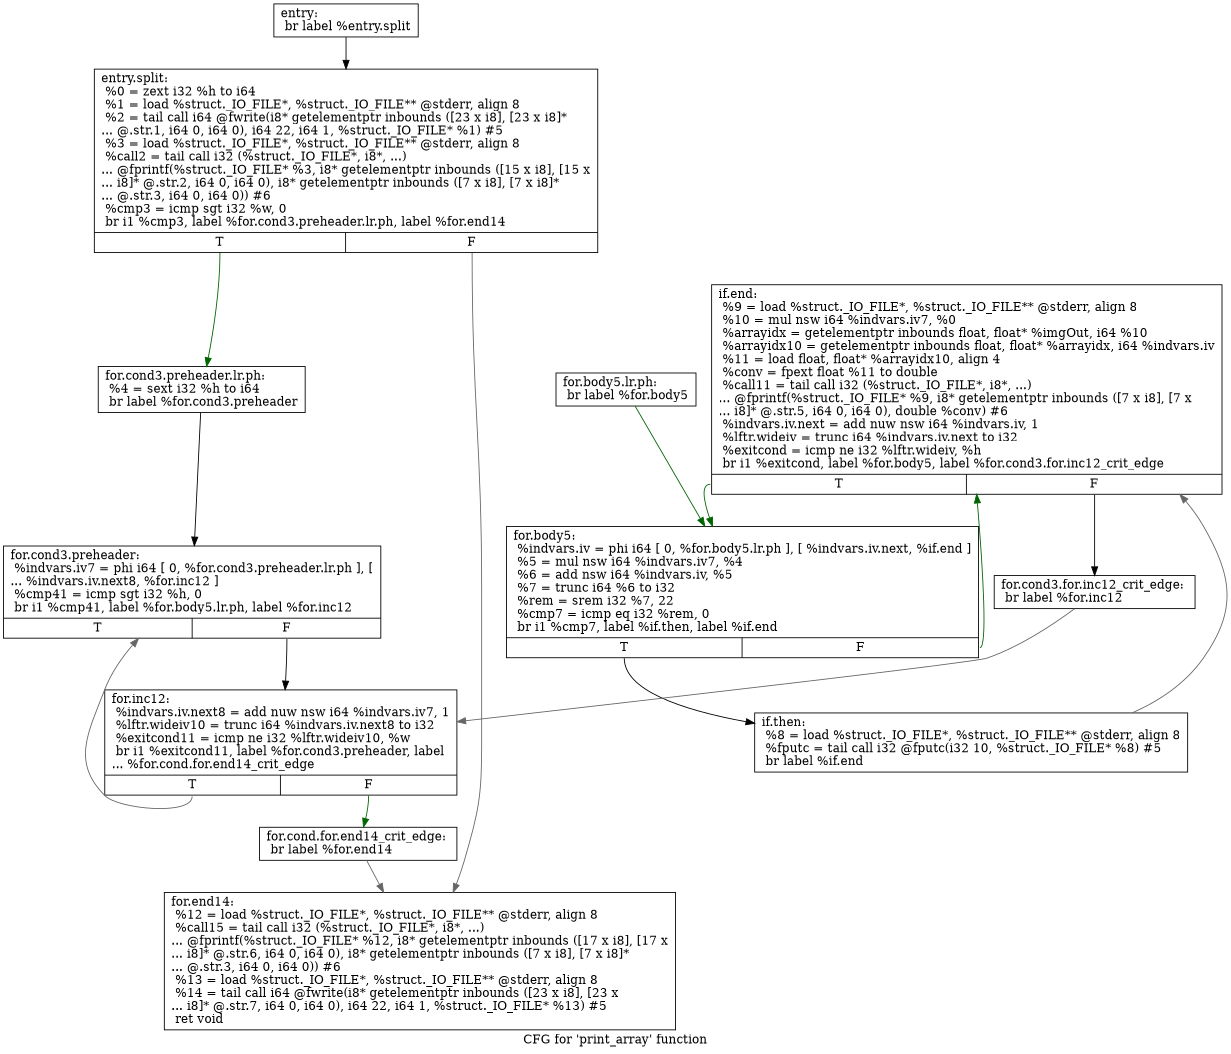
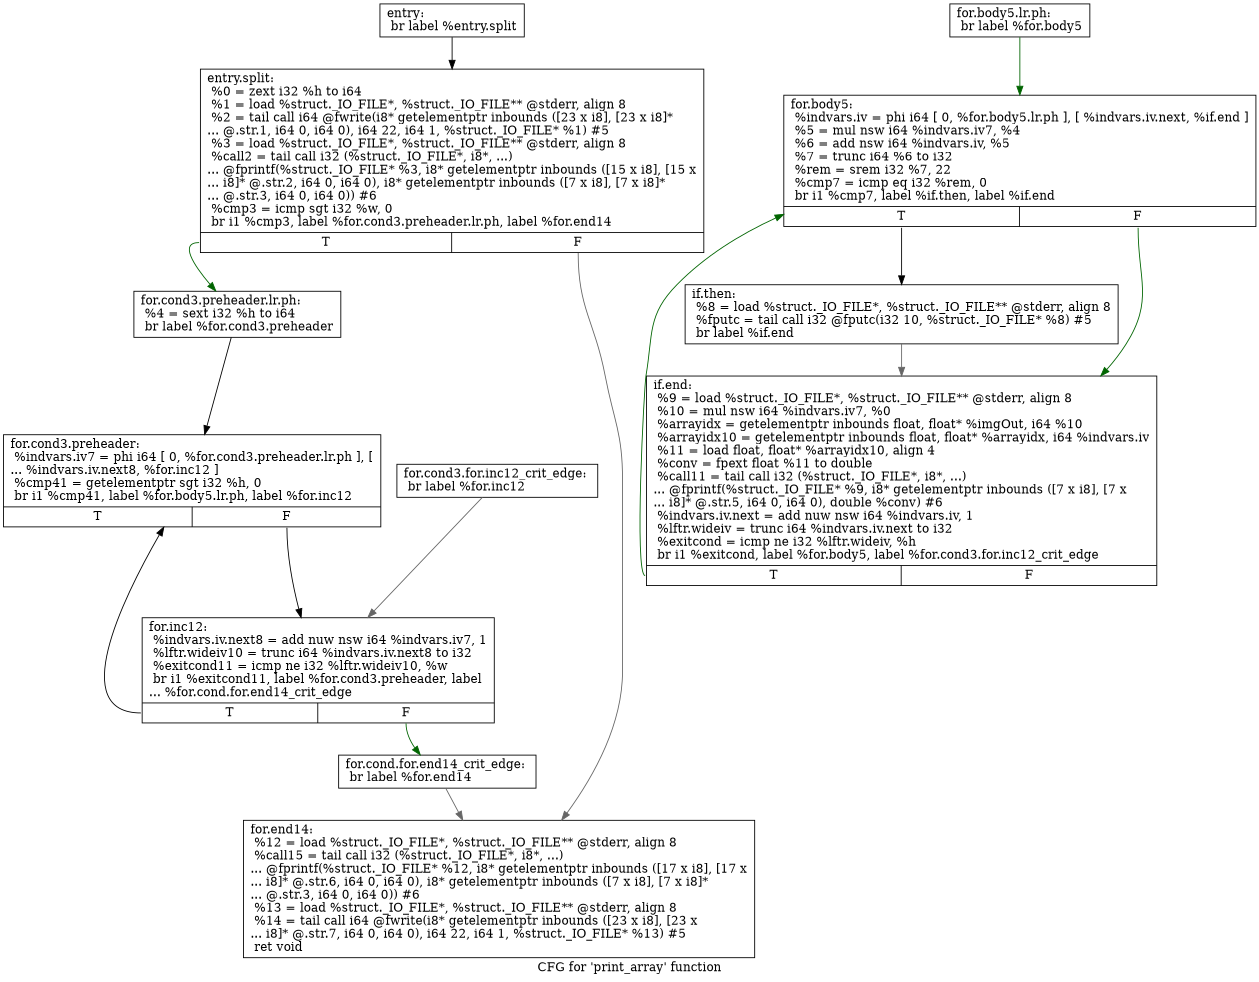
  digraph {
    label="CFG for 'print_array' function"
    node [shape=record]
    edge [color=black]
    n1 [label="{entry:\l  br label %entry.split\l}"]
    n2 [label="{entry.split:                                      \l  %0 = zext i32 %h to i64\l  %1 = load %struct._IO_FILE*, %struct._IO_FILE** @stderr, align 8\l  %2 = tail call i64 @fwrite(i8* getelementptr inbounds ([23 x i8], [23 x i8]*\l... @.str.1, i64 0, i64 0), i64 22, i64 1, %struct._IO_FILE* %1) #5\l  %3 = load %struct._IO_FILE*, %struct._IO_FILE** @stderr, align 8\l  %call2 = tail call i32 (%struct._IO_FILE*, i8*, ...)\l... @fprintf(%struct._IO_FILE* %3, i8* getelementptr inbounds ([15 x i8], [15 x\l... i8]* @.str.2, i64 0, i64 0), i8* getelementptr inbounds ([7 x i8], [7 x i8]*\l... @.str.3, i64 0, i64 0)) #6\l  %cmp3 = icmp sgt i32 %w, 0\l  br i1 %cmp3, label %for.cond3.preheader.lr.ph, label %for.end14\l|{<s0>T|<s1>F}}"]
    n3 [label="{for.cond3.preheader.lr.ph:                        \l  %4 = sext i32 %h to i64\l  br label %for.cond3.preheader\l}"]
    n4 [label="{for.end14:                                        \l  %12 = load %struct._IO_FILE*, %struct._IO_FILE** @stderr, align 8\l  %call15 = tail call i32 (%struct._IO_FILE*, i8*, ...)\l... @fprintf(%struct._IO_FILE* %12, i8* getelementptr inbounds ([17 x i8], [17 x\l... i8]* @.str.6, i64 0, i64 0), i8* getelementptr inbounds ([7 x i8], [7 x i8]*\l... @.str.3, i64 0, i64 0)) #6\l  %13 = load %struct._IO_FILE*, %struct._IO_FILE** @stderr, align 8\l  %14 = tail call i64 @fwrite(i8* getelementptr inbounds ([23 x i8], [23 x\l... i8]* @.str.7, i64 0, i64 0), i64 22, i64 1, %struct._IO_FILE* %13) #5\l  ret void\l}"]
-   n5 [label="{for.cond3.preheader:                              \l  %indvars.iv7 = phi i64 [ 0, %for.cond3.preheader.lr.ph ], [\l... %indvars.iv.next8, %for.inc12 ]\l  %cmp41 = icmp sgt i32 %h, 0\l  br i1 %cmp41, label %for.body5.lr.ph, label %for.inc12\l|{<s0>T|<s1>F}}"]
+   n5 [label="{for.cond3.preheader:                              \l  %indvars.iv7 = phi i64 [ 0, %for.cond3.preheader.lr.ph ], [\l... %indvars.iv.next8, %for.inc12 ]\l  %cmp41 = getelementptr sgt i32 %h, 0\l  br i1 %cmp41, label %for.body5.lr.ph, label %for.inc12\l|{<s0>T|<s1>F}}"]
    n6 [label="{for.inc12:                                        \l  %indvars.iv.next8 = add nuw nsw i64 %indvars.iv7, 1\l  %lftr.wideiv10 = trunc i64 %indvars.iv.next8 to i32\l  %exitcond11 = icmp ne i32 %lftr.wideiv10, %w\l  br i1 %exitcond11, label %for.cond3.preheader, label\l... %for.cond.for.end14_crit_edge\l|{<s0>T|<s1>F}}"]
    n7 [label="{for.body5.lr.ph:                                  \l  br label %for.body5\l}"]
    n8 [label="{for.body5:                                        \l  %indvars.iv = phi i64 [ 0, %for.body5.lr.ph ], [ %indvars.iv.next, %if.end ]\l  %5 = mul nsw i64 %indvars.iv7, %4\l  %6 = add nsw i64 %indvars.iv, %5\l  %7 = trunc i64 %6 to i32\l  %rem = srem i32 %7, 22\l  %cmp7 = icmp eq i32 %rem, 0\l  br i1 %cmp7, label %if.then, label %if.end\l|{<s0>T|<s1>F}}"]
    n9 [label="{for.cond.for.end14_crit_edge:                     \l  br label %for.end14\l}"]
    n10 [label="{if.then:                                          \l  %8 = load %struct._IO_FILE*, %struct._IO_FILE** @stderr, align 8\l  %fputc = tail call i32 @fputc(i32 10, %struct._IO_FILE* %8) #5\l  br label %if.end\l}"]
    n11 [label="{if.end:                                           \l  %9 = load %struct._IO_FILE*, %struct._IO_FILE** @stderr, align 8\l  %10 = mul nsw i64 %indvars.iv7, %0\l  %arrayidx = getelementptr inbounds float, float* %imgOut, i64 %10\l  %arrayidx10 = getelementptr inbounds float, float* %arrayidx, i64 %indvars.iv\l  %11 = load float, float* %arrayidx10, align 4\l  %conv = fpext float %11 to double\l  %call11 = tail call i32 (%struct._IO_FILE*, i8*, ...)\l... @fprintf(%struct._IO_FILE* %9, i8* getelementptr inbounds ([7 x i8], [7 x\l... i8]* @.str.5, i64 0, i64 0), double %conv) #6\l  %indvars.iv.next = add nuw nsw i64 %indvars.iv, 1\l  %lftr.wideiv = trunc i64 %indvars.iv.next to i32\l  %exitcond = icmp ne i32 %lftr.wideiv, %h\l  br i1 %exitcond, label %for.body5, label %for.cond3.for.inc12_crit_edge\l|{<s0>T|<s1>F}}"]
    n12 [label="{for.cond3.for.inc12_crit_edge:                    \l  br label %for.inc12\l}"]
    n1 -> n2
    n2 -> n3 [color=darkgreen tailport=s0]
    n2 -> n4 [color=gray40 tailport=s1]
    n3 -> n5
    n5 -> n6 [tailport=s1]
-   n6 -> n5 [color=gray40 tailport=s0]
+   n6 -> n5 [tailport=s0]
    n6 -> n9 [color=darkgreen tailport=s1]
    n7 -> n8 [color=darkgreen]
    n8 -> n10 [tailport=s0]
    n8 -> n11 [color=darkgreen tailport=s1]
    n9 -> n4 [color=gray40]
    n10 -> n11 [color=gray40]
    n11 -> n8 [color=darkgreen tailport=s0]
-   n11 -> n12 [tailport=s1]
    n12 -> n6 [color=gray40]
  }
